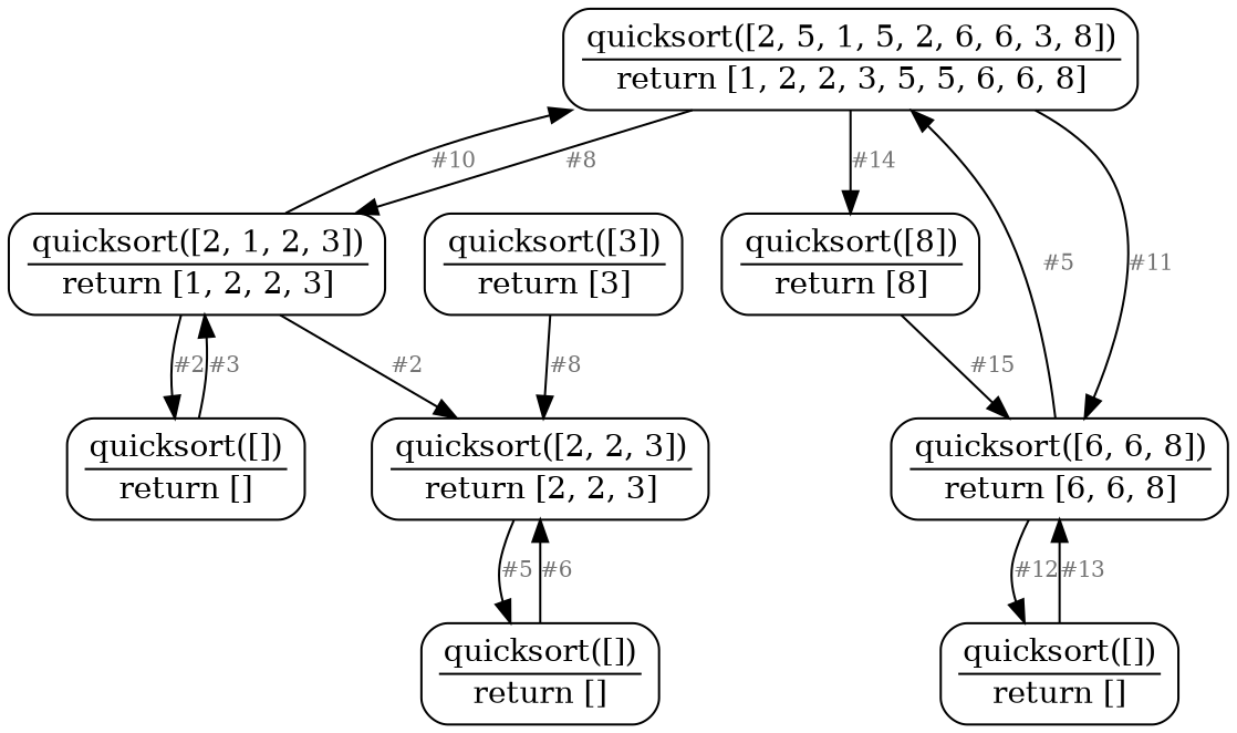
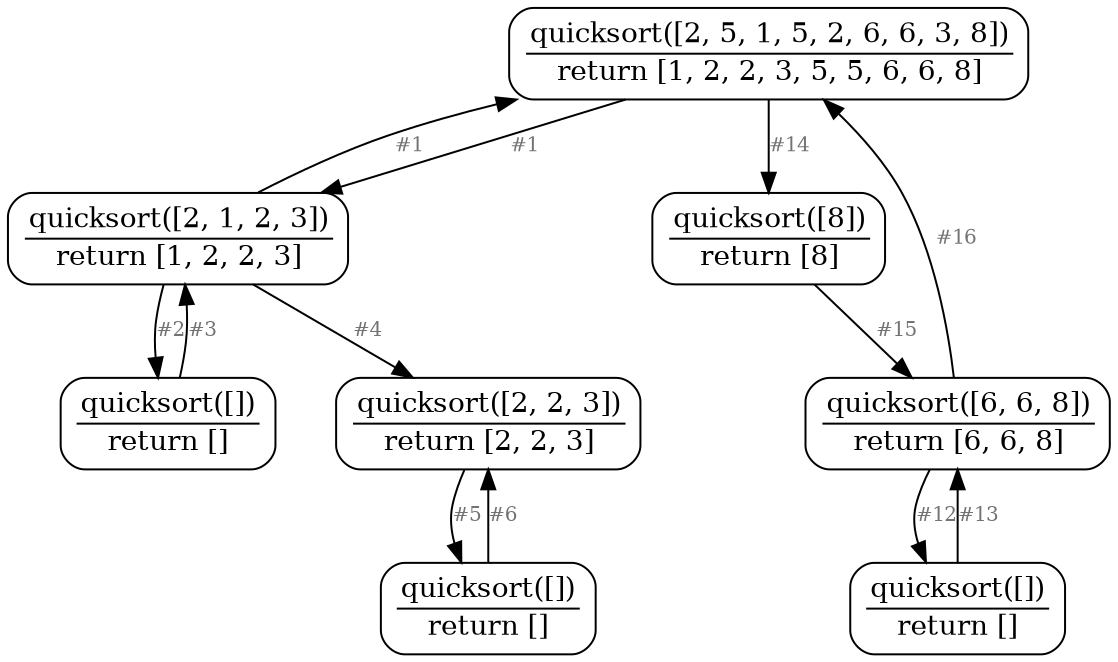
  digraph {
    rankdir=TB
    node [shape=rectangle style=rounded]
    edge [arrowsize=1 color=black fontcolor=gray45 fontsize=10]
    n1 [label=<<TABLE BORDER="0" CELLBORDER="0" CELLSPACING="0"><TR><TD>quicksort([2, 5, 1, 5, 2, 6, 6, 3, 8])</TD></TR><HR/><TR><TD>return [1, 2, 2, 3, 5, 5, 6, 6, 8]</TD></TR></TABLE>>]
    n2 [label=<<TABLE BORDER="0" CELLBORDER="0" CELLSPACING="0"><TR><TD>quicksort([2, 1, 2, 3])</TD></TR><HR/><TR><TD>return [1, 2, 2, 3]</TD></TR></TABLE>>]
    n3 [label=<<TABLE BORDER="0" CELLBORDER="0" CELLSPACING="0"><TR><TD>quicksort([6, 6, 8])</TD></TR><HR/><TR><TD>return [6, 6, 8]</TD></TR></TABLE>>]
    n4 [label=<<TABLE BORDER="0" CELLBORDER="0" CELLSPACING="0"><TR><TD>quicksort([8])</TD></TR><HR/><TR><TD>return [8]</TD></TR></TABLE>>]
    n5 [label=<<TABLE BORDER="0" CELLBORDER="0" CELLSPACING="0"><TR><TD>quicksort([])</TD></TR><HR/><TR><TD>return []</TD></TR></TABLE>>]
    n6 [label=<<TABLE BORDER="0" CELLBORDER="0" CELLSPACING="0"><TR><TD>quicksort([2, 2, 3])</TD></TR><HR/><TR><TD>return [2, 2, 3]</TD></TR></TABLE>>]
    n7 [label=<<TABLE BORDER="0" CELLBORDER="0" CELLSPACING="0"><TR><TD>quicksort([])</TD></TR><HR/><TR><TD>return []</TD></TR></TABLE>>]
    n8 [label=<<TABLE BORDER="0" CELLBORDER="0" CELLSPACING="0"><TR><TD>quicksort([])</TD></TR><HR/><TR><TD>return []</TD></TR></TABLE>>]
-   n9 [label=<<TABLE BORDER="0" CELLBORDER="0" CELLSPACING="0"><TR><TD>quicksort([3])</TD></TR><HR/><TR><TD>return [3]</TD></TR></TABLE>>]
-   n1 -> n2 [label="#8"]
-   n1 -> n3 [label="#11"]
+   n1 -> n2 [label="#1"]
    n1 -> n4 [label="#14"]
-   n2 -> n1 [label="#10"]
+   n2 -> n1 [label="#1"]
    n2 -> n5 [label="#2"]
-   n2 -> n6 [label="#2"]
-   n3 -> n1 [label="#5"]
+   n2 -> n6 [label="#4"]
+   n3 -> n1 [label="#16"]
    n3 -> n7 [label="#12"]
    n4 -> n3 [label="#15"]
    n5 -> n2 [label="#3"]
    n6 -> n8 [label="#5"]
    n7 -> n3 [label="#13"]
    n8 -> n6 [label="#6"]
-   n9 -> n6 [label="#8"]
  }
